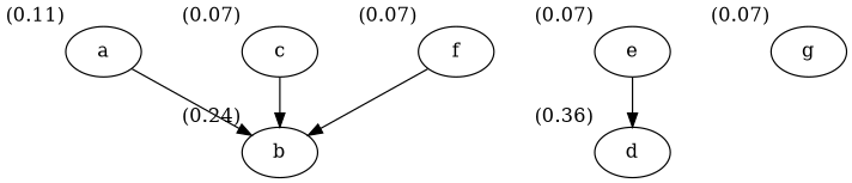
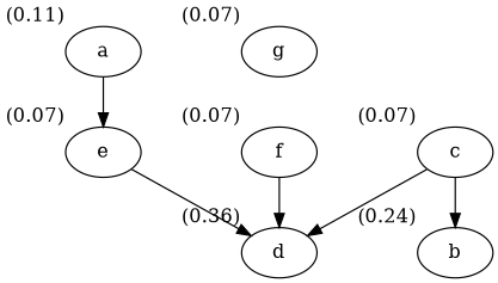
  digraph {
    nodesep=1
    node [xlabel="(0.07)"]
    a [xlabel="(0.11)"]
    b [xlabel="(0.24)"]
    c
    d [xlabel="(0.36)"]
    e
    g
    f
-   a -> b
+   a -> e
    c -> b
+   c -> d
    e -> d
-   f -> b
+   f -> d
  }
